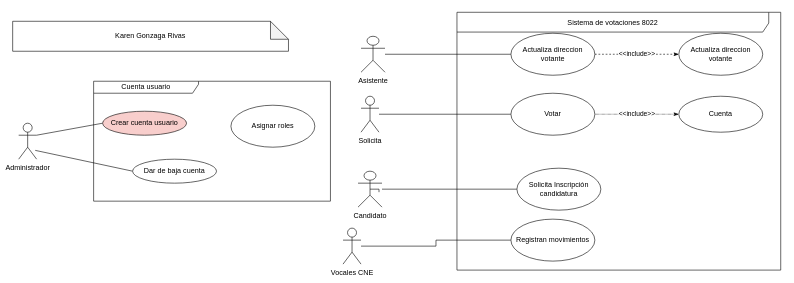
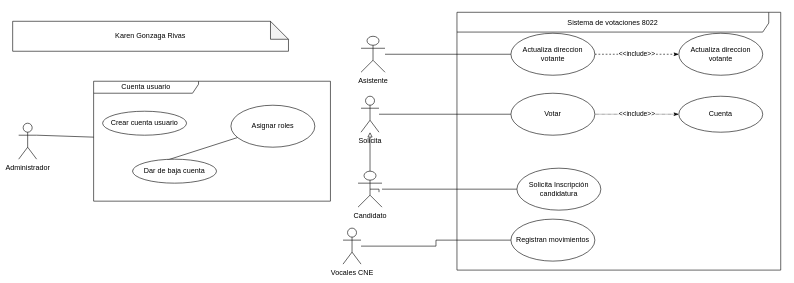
  <mxCell id="0" />
  <mxCell id="1" parent="0" />
  <mxCell id="2" style="edgeStyle=orthogonalEdgeStyle;rounded=0;orthogonalLoop=1;jettySize=auto;html=1;endArrow=none;endFill=0;" edge="1" parent="1" source="3" target="17"><mxGeometry relative="1" as="geometry" /></mxCell>
  <mxCell id="3" value="Vocales CNE" style="shape=umlActor;verticalLabelPosition=bottom;verticalAlign=top;html=1;" vertex="1" parent="1"><mxGeometry x="571" y="380" width="30" height="60" as="geometry" /></mxCell>
  <mxCell id="4" style="edgeStyle=orthogonalEdgeStyle;rounded=0;orthogonalLoop=1;jettySize=auto;html=1;entryX=0;entryY=0.5;entryDx=0;entryDy=0;endArrow=none;endFill=0;" edge="1" parent="1" source="5" target="9"><mxGeometry relative="1" as="geometry" /></mxCell>
  <mxCell id="5" value="Asistente&lt;br&gt;" style="shape=umlActor;verticalLabelPosition=bottom;verticalAlign=top;html=1;" vertex="1" parent="1"><mxGeometry x="601" y="60" width="40" height="60" as="geometry" /></mxCell>
  <mxCell id="6" style="edgeStyle=orthogonalEdgeStyle;rounded=0;orthogonalLoop=1;jettySize=auto;html=1;entryX=0;entryY=0.5;entryDx=0;entryDy=0;horizontal=1;verticalAlign=bottom;endArrow=none;endFill=0;" edge="1" parent="1" source="7" target="14"><mxGeometry relative="1" as="geometry" /></mxCell>
  <mxCell id="7" value="Solicita" style="shape=umlActor;verticalLabelPosition=bottom;verticalAlign=top;html=1;" vertex="1" parent="1"><mxGeometry x="601" y="160" width="30" height="60" as="geometry" /></mxCell>
  <mxCell id="8" value="&amp;lt;&amp;lt;include&amp;gt;&amp;gt;" style="edgeStyle=orthogonalEdgeStyle;rounded=0;orthogonalLoop=1;jettySize=auto;html=1;endArrow=classicThin;endFill=1;dashed=1;" edge="1" parent="1" source="9" target="20"><mxGeometry relative="1" as="geometry" /></mxCell>
  <mxCell id="9" value="Actualiza direccion votante" style="ellipse;whiteSpace=wrap;html=1;" vertex="1" parent="1"><mxGeometry x="851" y="55" width="140" height="70" as="geometry" /></mxCell>
+ <mxCell id="10" style="edgeStyle=orthogonalEdgeStyle;rounded=0;orthogonalLoop=1;jettySize=auto;html=1;endArrow=block;endFill=0;exitX=0.5;exitY=0;exitDx=0;exitDy=0;exitPerimeter=0;" edge="1" parent="1" source="12" target="7"><mxGeometry relative="1" as="geometry"><mxPoint x="621" y="300" as="sourcePoint" /></mxGeometry></mxCell>
  <mxCell id="11" style="edgeStyle=orthogonalEdgeStyle;rounded=0;orthogonalLoop=1;jettySize=auto;html=1;exitX=0.5;exitY=0.5;exitDx=0;exitDy=0;exitPerimeter=0;endArrow=none;endFill=0;" edge="1" parent="1" source="12"><mxGeometry relative="1" as="geometry"><mxPoint x="631" y="320" as="targetPoint" /></mxGeometry></mxCell>
  <mxCell id="12" value="Candidato" style="shape=umlActor;verticalLabelPosition=bottom;verticalAlign=top;html=1;" vertex="1" parent="1"><mxGeometry x="596" y="285" width="40" height="60" as="geometry" /></mxCell>
  <mxCell id="13" value="&amp;lt;&amp;lt;include&amp;gt;&amp;gt;" style="edgeStyle=orthogonalEdgeStyle;rounded=0;orthogonalLoop=1;jettySize=auto;html=1;endArrow=classicThin;endFill=1;dashed=1;dashPattern=1 1;" edge="1" parent="1" source="14" target="19"><mxGeometry relative="1" as="geometry" /></mxCell>
  <mxCell id="14" value="Votar" style="ellipse;whiteSpace=wrap;html=1;" vertex="1" parent="1"><mxGeometry x="851" y="155" width="140" height="70" as="geometry" /></mxCell>
  <mxCell id="15" style="edgeStyle=orthogonalEdgeStyle;rounded=0;orthogonalLoop=1;jettySize=auto;html=1;exitX=0;exitY=0.5;exitDx=0;exitDy=0;verticalAlign=middle;endArrow=none;endFill=0;" edge="1" parent="1" source="16" target="12"><mxGeometry relative="1" as="geometry" /></mxCell>
  <mxCell id="16" value="Solicita Inscripción candidatura" style="ellipse;whiteSpace=wrap;html=1;" vertex="1" parent="1"><mxGeometry x="861" y="280" width="140" height="70" as="geometry" /></mxCell>
  <mxCell id="17" value="Registran movimientos" style="ellipse;whiteSpace=wrap;html=1;" vertex="1" parent="1"><mxGeometry x="851" y="365" width="140" height="70" as="geometry" /></mxCell>
  <mxCell id="18" value="Sistema de votaciones 8022" style="shape=umlFrame;whiteSpace=wrap;html=1;width=520;height=33;" vertex="1" parent="1"><mxGeometry x="761" y="20" width="540" height="430" as="geometry" /></mxCell>
  <mxCell id="19" value="Cuenta" style="ellipse;whiteSpace=wrap;html=1;" vertex="1" parent="1"><mxGeometry x="1131" y="160" width="140" height="60" as="geometry" /></mxCell>
  <mxCell id="20" value="Actualiza direccion votante" style="ellipse;whiteSpace=wrap;html=1;" vertex="1" parent="1"><mxGeometry x="1131" y="55" width="140" height="70" as="geometry" /></mxCell>
- <mxCell id="21" style="rounded=0;orthogonalLoop=1;jettySize=auto;html=1;entryX=0;entryY=0.5;entryDx=0;entryDy=0;endArrow=none;endFill=0;exitX=1;exitY=0.333;exitDx=0;exitDy=0;exitPerimeter=0;" edge="1" parent="1" source="22" target="24"><mxGeometry relative="1" as="geometry" /></mxCell>
+ <mxCell id="21" style="rounded=0;orthogonalLoop=1;jettySize=auto;html=1;endArrow=none;endFill=0;exitX=1;exitY=0.333;exitDx=0;exitDy=0;exitPerimeter=0;" edge="1" parent="1" source="22" target="23"><mxGeometry relative="1" as="geometry" /></mxCell>
  <mxCell id="22" value="Administrador" style="shape=umlActor;verticalLabelPosition=bottom;verticalAlign=top;html=1;" vertex="1" parent="1"><mxGeometry x="30" y="205" width="30" height="60" as="geometry" /></mxCell>
  <mxCell id="23" value="Cuenta usuario" style="shape=umlFrame;whiteSpace=wrap;html=1;width=175;height=20;" vertex="1" parent="1"><mxGeometry x="155" y="135" width="395" height="200" as="geometry" /></mxCell>
- <mxCell id="24" value="Crear cuenta usuario" style="ellipse;whiteSpace=wrap;html=1;fillColor=#f8cecc;" vertex="1" parent="1"><mxGeometry x="170" y="185" width="140" height="40" as="geometry" /></mxCell>
- <mxCell id="25" style="rounded=0;orthogonalLoop=1;jettySize=auto;html=1;exitX=0;exitY=0.5;exitDx=0;exitDy=0;endArrow=none;endFill=0;entryX=0.921;entryY=0.755;entryDx=0;entryDy=0;entryPerimeter=0;" edge="1" parent="1" source="26" target="22"><mxGeometry relative="1" as="geometry" /></mxCell>
+ <mxCell id="24" value="Crear cuenta usuario" style="ellipse;whiteSpace=wrap;html=1;" vertex="1" parent="1"><mxGeometry x="170" y="185" width="140" height="40" as="geometry" /></mxCell>
+ <mxCell id="25" style="rounded=0;orthogonalLoop=1;jettySize=auto;html=1;exitX=0;exitY=0.5;exitDx=0;exitDy=0;endArrow=none;endFill=0;" edge="1" parent="1" source="26" target="27"><mxGeometry relative="1" as="geometry" /></mxCell>
  <mxCell id="26" value="Dar de baja cuenta" style="ellipse;whiteSpace=wrap;html=1;" vertex="1" parent="1"><mxGeometry x="220" y="265" width="140" height="40" as="geometry" /></mxCell>
  <mxCell id="27" value="Asignar roles" style="ellipse;whiteSpace=wrap;html=1;" vertex="1" parent="1"><mxGeometry x="384" y="175" width="140" height="70" as="geometry" /></mxCell>
  <mxCell id="28" value="Karen Gonzaga Rivas" style="shape=note;whiteSpace=wrap;html=1;backgroundOutline=1;darkOpacity=0.05;" vertex="1" parent="1"><mxGeometry x="20" y="35" width="460" height="50" as="geometry" /></mxCell>
